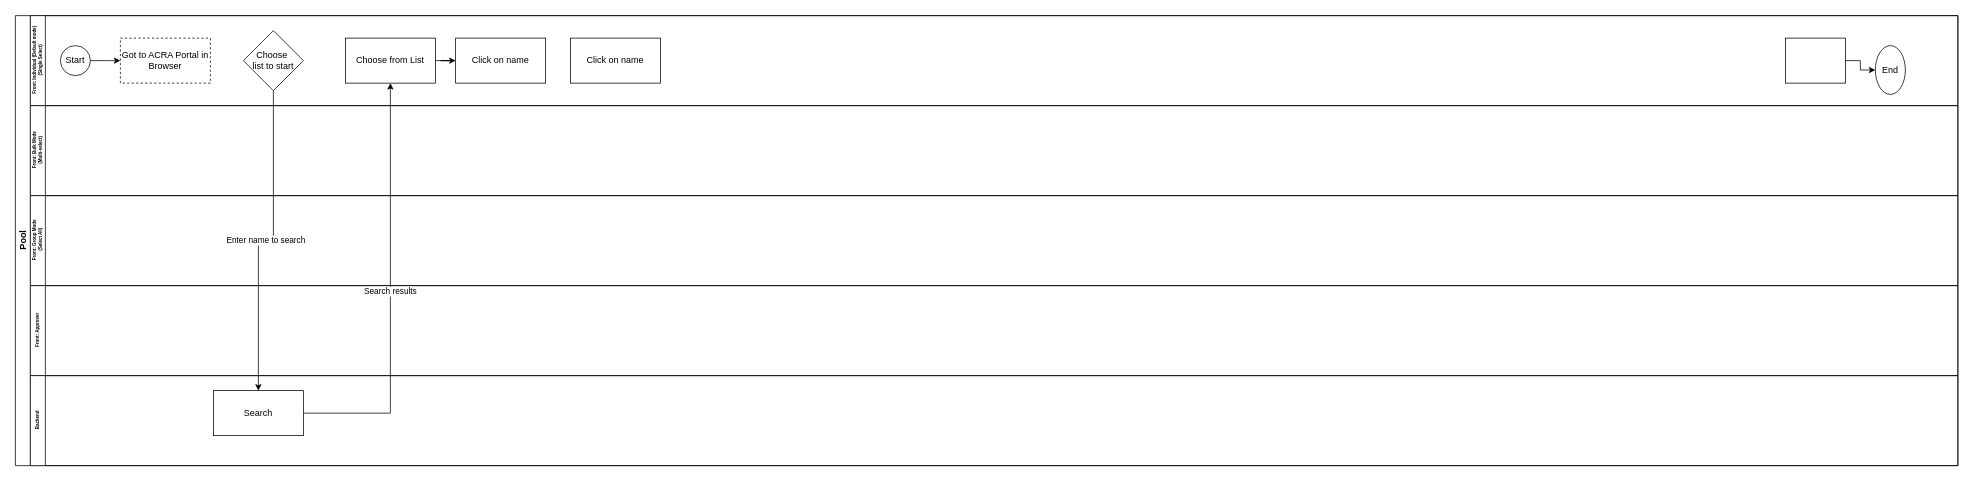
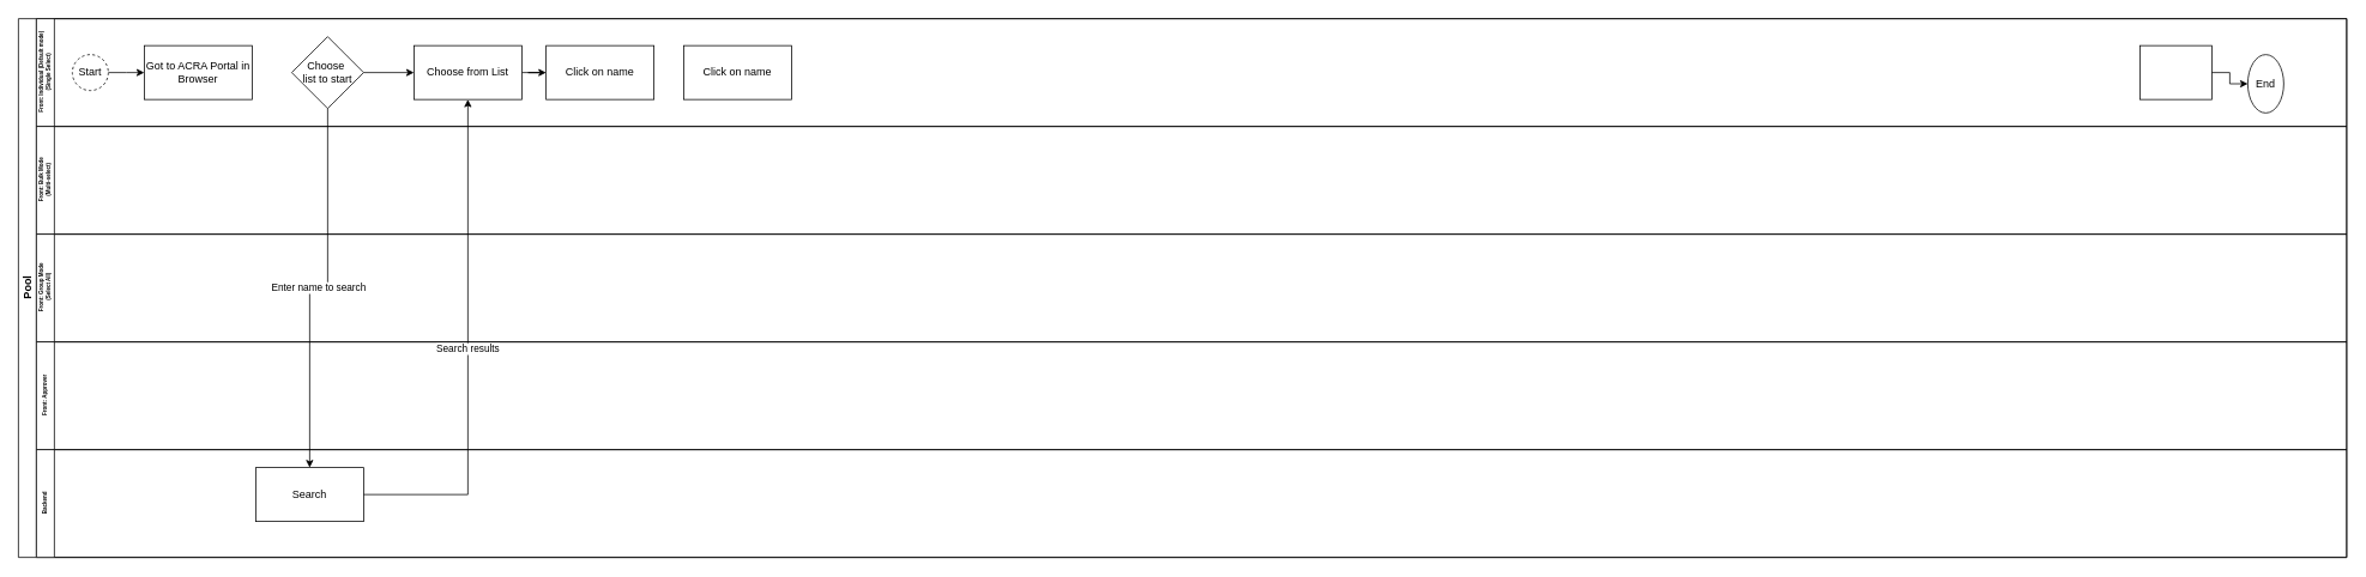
  <mxCell id="0" />
  <mxCell id="1" parent="0" />
  <mxCell id="2" value="Pool" style="swimlane;html=1;childLayout=stackLayout;resizeParent=1;resizeParentMax=0;horizontal=0;startSize=20;horizontalStack=0;" parent="1" vertex="1"><mxGeometry x="20" y="20" width="2590" height="600" as="geometry" /></mxCell>
  <mxCell id="3" value="Front: Individual (Default mode)&lt;div&gt;(Single Select)&lt;/div&gt;" style="swimlane;html=1;startSize=20;horizontal=0;fontSize=6;" parent="2" vertex="1"><mxGeometry x="20" width="2570" height="120" as="geometry" /></mxCell>
  <mxCell id="4" value="" style="edgeStyle=orthogonalEdgeStyle;rounded=0;orthogonalLoop=1;jettySize=auto;html=1;" parent="3" source="5" edge="1"><mxGeometry relative="1" as="geometry"><mxPoint x="120" y="60" as="targetPoint" /></mxGeometry></mxCell>
- <mxCell id="5" value="Start" style="ellipse;whiteSpace=wrap;html=1;" parent="3" vertex="1"><mxGeometry x="40" y="40" width="40" height="40" as="geometry" /></mxCell>
- <mxCell id="6" value="Got to ACRA Portal in Browser" style="rounded=0;whiteSpace=wrap;html=1;dashed=1;" vertex="1" parent="3"><mxGeometry x="120" y="30" width="120" height="60" as="geometry" /></mxCell>
+ <mxCell id="5" value="Start" style="ellipse;whiteSpace=wrap;html=1;dashed=1;" parent="3" vertex="1"><mxGeometry x="40" y="40" width="40" height="40" as="geometry" /></mxCell>
+ <mxCell id="6" value="Got to ACRA Portal in Browser" style="rounded=0;whiteSpace=wrap;html=1;" vertex="1" parent="3"><mxGeometry x="120" y="30" width="120" height="60" as="geometry" /></mxCell>
+ <mxCell id="7" value="" style="edgeStyle=orthogonalEdgeStyle;rounded=0;orthogonalLoop=1;jettySize=auto;html=1;" edge="1" parent="3" source="8" target="10"><mxGeometry relative="1" as="geometry" /></mxCell>
  <mxCell id="8" value="Choose&amp;nbsp;&lt;div&gt;list to start&lt;/div&gt;" style="rhombus;whiteSpace=wrap;html=1;" vertex="1" parent="3"><mxGeometry x="284" y="20" width="80" height="80" as="geometry" /></mxCell>
  <mxCell id="9" style="edgeStyle=orthogonalEdgeStyle;rounded=0;orthogonalLoop=1;jettySize=auto;html=1;entryX=0;entryY=0.5;entryDx=0;entryDy=0;" edge="1" parent="3" source="10" target="11"><mxGeometry relative="1" as="geometry" /></mxCell>
  <mxCell id="10" value="Choose from List" style="rounded=0;whiteSpace=wrap;html=1;" vertex="1" parent="3"><mxGeometry x="420" y="30" width="120" height="60" as="geometry" /></mxCell>
  <mxCell id="11" value="Click on name" style="rounded=0;whiteSpace=wrap;html=1;" vertex="1" parent="3"><mxGeometry x="567" y="30" width="120" height="60" as="geometry" /></mxCell>
  <mxCell id="12" value="Click on name" style="rounded=0;whiteSpace=wrap;html=1;" vertex="1" parent="3"><mxGeometry x="720" y="30" width="120" height="60" as="geometry" /></mxCell>
  <mxCell id="13" value="Front: Bulk Mode&lt;div&gt;&lt;span style=&quot;background-color: initial;&quot;&gt;(Multi-select)&lt;/span&gt;&lt;/div&gt;" style="swimlane;html=1;startSize=20;horizontal=0;fontSize=6;" parent="2" vertex="1"><mxGeometry x="20" y="120" width="2570" height="120" as="geometry" /></mxCell>
  <mxCell id="14" value="Front: Group Mode&lt;div&gt;&amp;nbsp;(Select All)&lt;/div&gt;" style="swimlane;html=1;startSize=20;horizontal=0;fontSize=6;" vertex="1" parent="2"><mxGeometry x="20" y="240" width="2570" height="120" as="geometry" /></mxCell>
  <mxCell id="15" value="" style="edgeStyle=orthogonalEdgeStyle;rounded=0;orthogonalLoop=1;jettySize=auto;html=1;endArrow=classic;endFill=1;" edge="1" parent="14"><mxGeometry relative="1" as="geometry"><mxPoint x="200" y="60" as="sourcePoint" /></mxGeometry></mxCell>
  <mxCell id="16" value="Front: Approver" style="swimlane;html=1;startSize=20;horizontal=0;fontSize=6;" vertex="1" parent="2"><mxGeometry x="20" y="360" width="2570" height="120" as="geometry" /></mxCell>
  <mxCell id="17" value="" style="edgeStyle=orthogonalEdgeStyle;rounded=0;orthogonalLoop=1;jettySize=auto;html=1;endArrow=classic;endFill=1;" edge="1" parent="16"><mxGeometry relative="1" as="geometry"><mxPoint x="200" y="60" as="sourcePoint" /></mxGeometry></mxCell>
  <mxCell id="18" value="Backend" style="swimlane;html=1;startSize=20;horizontal=0;fontSize=6;" vertex="1" parent="2"><mxGeometry x="20" y="480" width="2570" height="120" as="geometry" /></mxCell>
  <mxCell id="19" value="" style="edgeStyle=orthogonalEdgeStyle;rounded=0;orthogonalLoop=1;jettySize=auto;html=1;endArrow=classic;endFill=1;" edge="1" parent="18"><mxGeometry relative="1" as="geometry"><mxPoint x="200" y="60" as="sourcePoint" /></mxGeometry></mxCell>
  <mxCell id="20" value="Search" style="rounded=0;whiteSpace=wrap;html=1;" vertex="1" parent="18"><mxGeometry x="244" y="20" width="120" height="60" as="geometry" /></mxCell>
  <mxCell id="21" value="Enter name to search" style="edgeStyle=orthogonalEdgeStyle;rounded=0;orthogonalLoop=1;jettySize=auto;html=1;" edge="1" parent="2" source="8" target="20"><mxGeometry relative="1" as="geometry" /></mxCell>
  <mxCell id="22" value="Search results" style="edgeStyle=orthogonalEdgeStyle;rounded=0;orthogonalLoop=1;jettySize=auto;html=1;entryX=0.5;entryY=1;entryDx=0;entryDy=0;" edge="1" parent="2" source="20" target="10"><mxGeometry relative="1" as="geometry" /></mxCell>
  <mxCell id="23" value="" style="rounded=0;whiteSpace=wrap;html=1;fontFamily=Helvetica;fontSize=12;fontColor=#000000;align=center;" parent="1" vertex="1"><mxGeometry x="2380" y="50" width="80" height="60" as="geometry" /></mxCell>
  <mxCell id="24" value="End" style="ellipse;whiteSpace=wrap;html=1;" parent="1" vertex="1"><mxGeometry x="2500" y="60" width="40" height="65" as="geometry" /></mxCell>
  <mxCell id="25" value="" style="edgeStyle=orthogonalEdgeStyle;rounded=0;orthogonalLoop=1;jettySize=auto;html=1;endArrow=classic;endFill=1;" parent="1" source="23" target="24" edge="1"><mxGeometry relative="1" as="geometry" /></mxCell>
